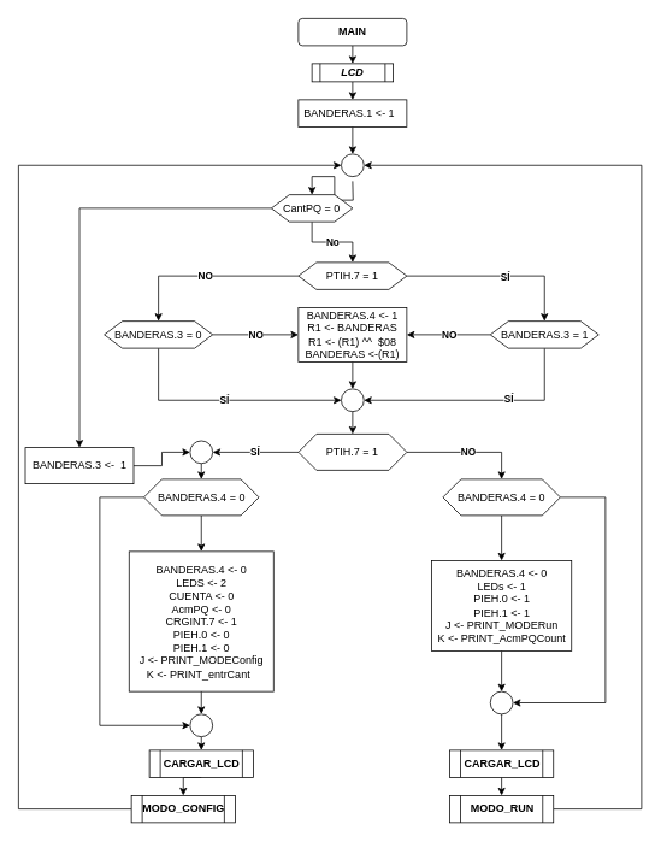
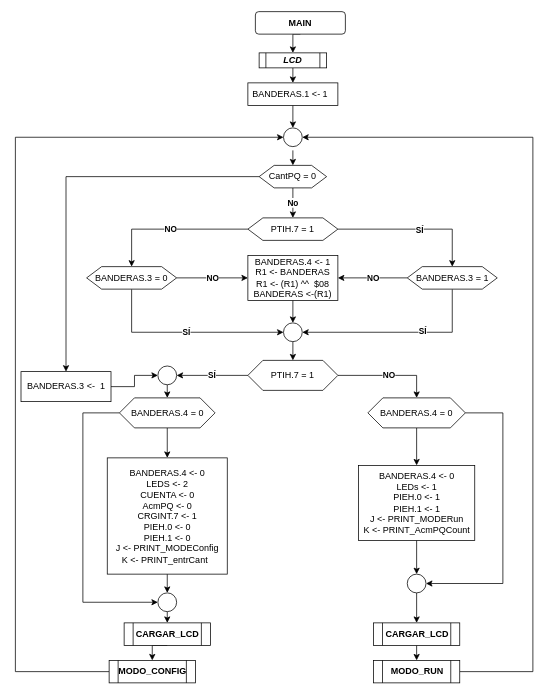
  <mxCell id="0" />
  <mxCell id="1" parent="0" />
  <mxCell id="2" style="edgeStyle=orthogonalEdgeStyle;rounded=0;orthogonalLoop=1;jettySize=auto;html=1;exitX=0.5;exitY=1;exitDx=0;exitDy=0;entryX=0.5;entryY=0;entryDx=0;entryDy=0;" parent="1" source="3" target="8" edge="1"><mxGeometry relative="1" as="geometry" /></mxCell>
- <mxCell id="3" value="&lt;b&gt;MAIN&lt;/b&gt;" style="rounded=1;whiteSpace=wrap;html=1;" parent="1" vertex="1"><mxGeometry x="330" y="20" width="120" height="30" as="geometry" /></mxCell>
+ <mxCell id="3" value="&lt;b&gt;MAIN&lt;/b&gt;" style="rounded=1;whiteSpace=wrap;html=1;" parent="1" vertex="1"><mxGeometry x="340" y="15" width="120" height="30" as="geometry" /></mxCell>
  <mxCell id="4" style="edgeStyle=orthogonalEdgeStyle;rounded=0;orthogonalLoop=1;jettySize=auto;html=1;exitX=0.5;exitY=1;exitDx=0;exitDy=0;entryX=0.5;entryY=0;entryDx=0;entryDy=0;" parent="1" target="11" edge="1"><mxGeometry relative="1" as="geometry"><mxPoint x="390" y="200" as="sourcePoint" /></mxGeometry></mxCell>
  <mxCell id="5" style="edgeStyle=orthogonalEdgeStyle;rounded=0;orthogonalLoop=1;jettySize=auto;html=1;exitX=0.5;exitY=1;exitDx=0;exitDy=0;entryX=0.5;entryY=0;entryDx=0;entryDy=0;" parent="1" source="6" target="35" edge="1"><mxGeometry relative="1" as="geometry" /></mxCell>
  <mxCell id="6" value="BANDERAS.1 &amp;lt;- 1&amp;nbsp;&amp;nbsp;" style="rounded=0;whiteSpace=wrap;html=1;" parent="1" vertex="1"><mxGeometry x="330" y="110" width="120" height="30" as="geometry" /></mxCell>
  <mxCell id="7" style="edgeStyle=orthogonalEdgeStyle;rounded=0;orthogonalLoop=1;jettySize=auto;html=1;exitX=0.5;exitY=1;exitDx=0;exitDy=0;entryX=0.5;entryY=0;entryDx=0;entryDy=0;" parent="1" source="8" target="6" edge="1"><mxGeometry relative="1" as="geometry" /></mxCell>
  <mxCell id="8" value="&lt;b&gt;&lt;i&gt;LCD&lt;/i&gt;&lt;/b&gt;" style="shape=process;whiteSpace=wrap;html=1;backgroundOutline=1;" parent="1" vertex="1"><mxGeometry x="345" y="70" width="90" height="20" as="geometry" /></mxCell>
  <mxCell id="9" value="&lt;b&gt;No&lt;/b&gt;" style="edgeStyle=orthogonalEdgeStyle;rounded=0;orthogonalLoop=1;jettySize=auto;html=1;exitX=0.5;exitY=1;exitDx=0;exitDy=0;entryX=0.5;entryY=0;entryDx=0;entryDy=0;" parent="1" source="11" target="15" edge="1"><mxGeometry relative="1" as="geometry" /></mxCell>
  <mxCell id="10" style="edgeStyle=orthogonalEdgeStyle;rounded=0;orthogonalLoop=1;jettySize=auto;html=1;exitX=0;exitY=0.5;exitDx=0;exitDy=0;entryX=0.5;entryY=0;entryDx=0;entryDy=0;" parent="1" source="11" target="52" edge="1"><mxGeometry relative="1" as="geometry" /></mxCell>
- <mxCell id="11" value="CantPQ = 0" style="shape=hexagon;perimeter=hexagonPerimeter2;whiteSpace=wrap;html=1;fixedSize=1;" parent="1" vertex="1"><mxGeometry x="300" y="215" width="90" height="30" as="geometry" /></mxCell>
+ <mxCell id="11" value="CantPQ = 0" style="shape=hexagon;perimeter=hexagonPerimeter2;whiteSpace=wrap;html=1;fixedSize=1;" parent="1" vertex="1"><mxGeometry x="345" y="220" width="90" height="30" as="geometry" /></mxCell>
  <mxCell id="12" style="edgeStyle=orthogonalEdgeStyle;rounded=0;orthogonalLoop=1;jettySize=auto;html=1;exitX=1;exitY=0.5;exitDx=0;exitDy=0;entryX=0.5;entryY=0;entryDx=0;entryDy=0;" parent="1" source="15" target="22" edge="1"><mxGeometry relative="1" as="geometry" /></mxCell>
  <mxCell id="13" value="&lt;b&gt;SÍ&lt;/b&gt;" style="edgeLabel;html=1;align=center;verticalAlign=middle;resizable=0;points=[];" parent="12" vertex="1" connectable="0"><mxGeometry x="0.067" y="-1" relative="1" as="geometry"><mxPoint as="offset" /></mxGeometry></mxCell>
  <mxCell id="14" value="NO" style="edgeStyle=orthogonalEdgeStyle;rounded=0;orthogonalLoop=1;jettySize=auto;html=1;exitX=0;exitY=0.5;exitDx=0;exitDy=0;entryX=0.5;entryY=0;entryDx=0;entryDy=0;fontStyle=1" parent="1" source="15" target="18" edge="1"><mxGeometry relative="1" as="geometry" /></mxCell>
  <mxCell id="15" value="&lt;span&gt;PTIH.7 = 1&lt;/span&gt;" style="shape=hexagon;perimeter=hexagonPerimeter2;whiteSpace=wrap;html=1;fixedSize=1;" parent="1" vertex="1"><mxGeometry x="330" y="290" width="120" height="30" as="geometry" /></mxCell>
  <mxCell id="16" value="NO" style="edgeStyle=orthogonalEdgeStyle;rounded=0;orthogonalLoop=1;jettySize=auto;html=1;exitX=1;exitY=0.5;exitDx=0;exitDy=0;entryX=0;entryY=0.5;entryDx=0;entryDy=0;fontStyle=1" parent="1" source="18" target="24" edge="1"><mxGeometry relative="1" as="geometry" /></mxCell>
  <mxCell id="17" value="&lt;b&gt;SÍ&lt;/b&gt;" style="edgeStyle=orthogonalEdgeStyle;rounded=0;orthogonalLoop=1;jettySize=auto;html=1;exitX=0.5;exitY=1;exitDx=0;exitDy=0;entryX=0;entryY=0.5;entryDx=0;entryDy=0;fontStyle=0" parent="1" source="18" target="56" edge="1"><mxGeometry relative="1" as="geometry" /></mxCell>
  <mxCell id="18" value="BANDERAS.3 = 0" style="shape=hexagon;perimeter=hexagonPerimeter2;whiteSpace=wrap;html=1;fixedSize=1;" parent="1" vertex="1"><mxGeometry x="115" y="355" width="120" height="30" as="geometry" /></mxCell>
  <mxCell id="19" value="NO" style="edgeStyle=orthogonalEdgeStyle;rounded=0;orthogonalLoop=1;jettySize=auto;html=1;exitX=0;exitY=0.5;exitDx=0;exitDy=0;entryX=1;entryY=0.5;entryDx=0;entryDy=0;fontStyle=1" parent="1" source="22" target="24" edge="1"><mxGeometry relative="1" as="geometry" /></mxCell>
  <mxCell id="20" style="edgeStyle=orthogonalEdgeStyle;rounded=0;orthogonalLoop=1;jettySize=auto;html=1;exitX=0.5;exitY=1;exitDx=0;exitDy=0;entryX=1;entryY=0.5;entryDx=0;entryDy=0;" parent="1" source="22" target="56" edge="1"><mxGeometry relative="1" as="geometry" /></mxCell>
  <mxCell id="21" value="&lt;b&gt;SÍ&lt;br&gt;&lt;br&gt;&lt;/b&gt;" style="edgeLabel;html=1;align=center;verticalAlign=middle;resizable=0;points=[];" parent="20" vertex="1" connectable="0"><mxGeometry x="-0.249" y="5" relative="1" as="geometry"><mxPoint x="-1" as="offset" /></mxGeometry></mxCell>
  <mxCell id="22" value="BANDERAS.3 = 1" style="shape=hexagon;perimeter=hexagonPerimeter2;whiteSpace=wrap;html=1;fixedSize=1;" parent="1" vertex="1"><mxGeometry x="542.5" y="355" width="120" height="30" as="geometry" /></mxCell>
  <mxCell id="23" style="edgeStyle=orthogonalEdgeStyle;rounded=0;orthogonalLoop=1;jettySize=auto;html=1;exitX=0.5;exitY=1;exitDx=0;exitDy=0;entryX=0.5;entryY=0;entryDx=0;entryDy=0;" parent="1" source="24" target="56" edge="1"><mxGeometry relative="1" as="geometry" /></mxCell>
  <mxCell id="24" value="BANDERAS.4 &amp;lt;- 1&lt;br&gt;R1 &amp;lt;- BANDERAS&lt;br&gt;R1 &amp;lt;- (R1) ^^&amp;nbsp; $08&lt;br&gt;BANDERAS &amp;lt;-(R1)" style="rounded=0;whiteSpace=wrap;html=1;" parent="1" vertex="1"><mxGeometry x="330" y="340" width="120" height="60" as="geometry" /></mxCell>
  <mxCell id="25" value="&lt;b&gt;NO&lt;/b&gt;" style="edgeStyle=orthogonalEdgeStyle;rounded=0;orthogonalLoop=1;jettySize=auto;html=1;exitX=1;exitY=0.5;exitDx=0;exitDy=0;entryX=0.5;entryY=0;entryDx=0;entryDy=0;" parent="1" source="27" target="30" edge="1"><mxGeometry relative="1" as="geometry"><Array as="points"><mxPoint x="555" y="500" /></Array></mxGeometry></mxCell>
  <mxCell id="26" value="SÍ" style="edgeStyle=orthogonalEdgeStyle;rounded=0;orthogonalLoop=1;jettySize=auto;html=1;exitX=0;exitY=0.5;exitDx=0;exitDy=0;fontStyle=1" parent="1" source="27" target="54" edge="1"><mxGeometry relative="1" as="geometry" /></mxCell>
  <mxCell id="27" value="PTIH.7 = 1" style="shape=hexagon;perimeter=hexagonPerimeter2;whiteSpace=wrap;html=1;fixedSize=1;" parent="1" vertex="1"><mxGeometry x="330" y="480" width="120" height="40" as="geometry" /></mxCell>
  <mxCell id="28" style="edgeStyle=orthogonalEdgeStyle;rounded=0;orthogonalLoop=1;jettySize=auto;html=1;exitX=0.5;exitY=1;exitDx=0;exitDy=0;entryX=0.5;entryY=0;entryDx=0;entryDy=0;" parent="1" source="30" target="32" edge="1"><mxGeometry relative="1" as="geometry" /></mxCell>
  <mxCell id="29" style="edgeStyle=orthogonalEdgeStyle;rounded=0;orthogonalLoop=1;jettySize=auto;html=1;exitX=1;exitY=0.5;exitDx=0;exitDy=0;entryX=1;entryY=0.5;entryDx=0;entryDy=0;" parent="1" source="30" target="50" edge="1"><mxGeometry relative="1" as="geometry"><Array as="points"><mxPoint x="670" y="550" /><mxPoint x="670" y="778" /></Array></mxGeometry></mxCell>
  <mxCell id="30" value="BANDERAS.4 = 0" style="shape=hexagon;perimeter=hexagonPerimeter2;whiteSpace=wrap;html=1;fixedSize=1;" parent="1" vertex="1"><mxGeometry x="490" y="530" width="130" height="40" as="geometry" /></mxCell>
  <mxCell id="31" style="edgeStyle=orthogonalEdgeStyle;rounded=0;orthogonalLoop=1;jettySize=auto;html=1;exitX=0.5;exitY=1;exitDx=0;exitDy=0;entryX=0.5;entryY=0;entryDx=0;entryDy=0;" parent="1" source="32" target="50" edge="1"><mxGeometry relative="1" as="geometry" /></mxCell>
  <mxCell id="32" value="BANDERAS.4 &amp;lt;- 0&lt;br&gt;LEDs &amp;lt;- 1&lt;br&gt;PIEH.0 &amp;lt;- 1&lt;br&gt;PIEH.1 &amp;lt;- 1&lt;br&gt;J &amp;lt;- PRINT_MODERun&lt;br&gt;K &amp;lt;- PRINT_AcmPQCount&lt;br&gt;" style="rounded=0;whiteSpace=wrap;html=1;" parent="1" vertex="1"><mxGeometry x="477.5" y="620" width="155" height="100" as="geometry" /></mxCell>
  <mxCell id="33" style="edgeStyle=orthogonalEdgeStyle;rounded=0;orthogonalLoop=1;jettySize=auto;html=1;exitX=0.5;exitY=1;exitDx=0;exitDy=0;entryX=0.5;entryY=0;entryDx=0;entryDy=0;" parent="1" source="34" target="37" edge="1"><mxGeometry relative="1" as="geometry" /></mxCell>
  <mxCell id="34" value="&lt;b&gt;CARGAR_LCD&lt;/b&gt;" style="shape=process;whiteSpace=wrap;html=1;backgroundOutline=1;" parent="1" vertex="1"><mxGeometry x="497.5" y="830" width="115" height="30" as="geometry" /></mxCell>
  <mxCell id="35" value="" style="ellipse;whiteSpace=wrap;html=1;aspect=fixed;" parent="1" vertex="1"><mxGeometry x="377.5" y="170" width="25" height="25" as="geometry" /></mxCell>
  <mxCell id="36" style="edgeStyle=orthogonalEdgeStyle;rounded=0;orthogonalLoop=1;jettySize=auto;html=1;exitX=1;exitY=0.5;exitDx=0;exitDy=0;entryX=1;entryY=0.5;entryDx=0;entryDy=0;" parent="1" source="37" target="35" edge="1"><mxGeometry relative="1" as="geometry"><Array as="points"><mxPoint x="710" y="895" /><mxPoint x="710" y="183" /></Array></mxGeometry></mxCell>
  <mxCell id="37" value="&lt;b&gt;MODO_RUN&lt;/b&gt;" style="shape=process;whiteSpace=wrap;html=1;backgroundOutline=1;" parent="1" vertex="1"><mxGeometry x="497.5" y="880" width="115" height="30" as="geometry" /></mxCell>
  <mxCell id="38" style="edgeStyle=orthogonalEdgeStyle;rounded=0;orthogonalLoop=1;jettySize=auto;html=1;exitX=0.5;exitY=1;exitDx=0;exitDy=0;entryX=0.5;entryY=0;entryDx=0;entryDy=0;" parent="1" source="39" target="48" edge="1"><mxGeometry relative="1" as="geometry" /></mxCell>
  <mxCell id="39" value="BANDERAS.4 &amp;lt;- 0&lt;br&gt;LEDS &amp;lt;- 2&lt;br&gt;CUENTA &amp;lt;- 0&lt;br&gt;AcmPQ &amp;lt;- 0&lt;br&gt;CRGINT.7 &amp;lt;- 1&lt;br&gt;PIEH.0 &amp;lt;- 0&lt;br&gt;PIEH.1 &amp;lt;- 0&lt;br&gt;J &amp;lt;- PRINT_MODEConfig&lt;br&gt;K &amp;lt;- PRINT_entrCant&amp;nbsp;&amp;nbsp;" style="rounded=0;whiteSpace=wrap;html=1;" parent="1" vertex="1"><mxGeometry x="142.5" y="610" width="160" height="155" as="geometry" /></mxCell>
  <mxCell id="40" style="edgeStyle=orthogonalEdgeStyle;rounded=0;orthogonalLoop=1;jettySize=auto;html=1;exitX=0.5;exitY=1;exitDx=0;exitDy=0;entryX=0.5;entryY=0;entryDx=0;entryDy=0;" parent="1" source="41" target="43" edge="1"><mxGeometry relative="1" as="geometry" /></mxCell>
  <mxCell id="41" value="&lt;b&gt;CARGAR_LCD&lt;/b&gt;" style="shape=process;whiteSpace=wrap;html=1;backgroundOutline=1;" parent="1" vertex="1"><mxGeometry x="165" y="830" width="115" height="30" as="geometry" /></mxCell>
  <mxCell id="42" style="edgeStyle=orthogonalEdgeStyle;rounded=0;orthogonalLoop=1;jettySize=auto;html=1;exitX=0;exitY=0.5;exitDx=0;exitDy=0;entryX=0;entryY=0.5;entryDx=0;entryDy=0;" parent="1" source="43" target="35" edge="1"><mxGeometry relative="1" as="geometry"><Array as="points"><mxPoint x="20" y="895" /><mxPoint x="20" y="182" /></Array></mxGeometry></mxCell>
  <mxCell id="43" value="&lt;b&gt;MODO_CONFIG&lt;/b&gt;" style="shape=process;whiteSpace=wrap;html=1;backgroundOutline=1;" parent="1" vertex="1"><mxGeometry x="145" y="880" width="115" height="30" as="geometry" /></mxCell>
  <mxCell id="44" style="edgeStyle=orthogonalEdgeStyle;rounded=0;orthogonalLoop=1;jettySize=auto;html=1;exitX=0.5;exitY=1;exitDx=0;exitDy=0;entryX=0.5;entryY=0;entryDx=0;entryDy=0;" parent="1" source="46" target="39" edge="1"><mxGeometry relative="1" as="geometry" /></mxCell>
  <mxCell id="45" style="edgeStyle=orthogonalEdgeStyle;rounded=0;orthogonalLoop=1;jettySize=auto;html=1;exitX=0;exitY=0.5;exitDx=0;exitDy=0;entryX=0;entryY=0.5;entryDx=0;entryDy=0;" parent="1" source="46" target="48" edge="1"><mxGeometry relative="1" as="geometry"><Array as="points"><mxPoint x="110" y="550" /><mxPoint x="110" y="803" /></Array></mxGeometry></mxCell>
  <mxCell id="46" value="BANDERAS.4 = 0" style="shape=hexagon;perimeter=hexagonPerimeter2;whiteSpace=wrap;html=1;fixedSize=1;" parent="1" vertex="1"><mxGeometry x="158.75" y="530" width="127.5" height="40" as="geometry" /></mxCell>
  <mxCell id="47" style="edgeStyle=orthogonalEdgeStyle;rounded=0;orthogonalLoop=1;jettySize=auto;html=1;exitX=0.5;exitY=1;exitDx=0;exitDy=0;entryX=0.5;entryY=0;entryDx=0;entryDy=0;" parent="1" source="48" target="41" edge="1"><mxGeometry relative="1" as="geometry" /></mxCell>
  <mxCell id="48" value="" style="ellipse;whiteSpace=wrap;html=1;aspect=fixed;" parent="1" vertex="1"><mxGeometry x="210" y="790" width="25" height="25" as="geometry" /></mxCell>
  <mxCell id="49" style="edgeStyle=orthogonalEdgeStyle;rounded=0;orthogonalLoop=1;jettySize=auto;html=1;exitX=0.5;exitY=1;exitDx=0;exitDy=0;entryX=0.5;entryY=0;entryDx=0;entryDy=0;" parent="1" source="50" target="34" edge="1"><mxGeometry relative="1" as="geometry" /></mxCell>
  <mxCell id="50" value="" style="ellipse;whiteSpace=wrap;html=1;aspect=fixed;" parent="1" vertex="1"><mxGeometry x="542.5" y="765" width="25" height="25" as="geometry" /></mxCell>
  <mxCell id="51" style="edgeStyle=orthogonalEdgeStyle;rounded=0;orthogonalLoop=1;jettySize=auto;html=1;exitX=1;exitY=0.5;exitDx=0;exitDy=0;entryX=0;entryY=0.5;entryDx=0;entryDy=0;" parent="1" source="52" target="54" edge="1"><mxGeometry relative="1" as="geometry" /></mxCell>
  <mxCell id="52" value="BANDERAS.3 &amp;lt;-&amp;nbsp; 1" style="rounded=0;whiteSpace=wrap;html=1;" parent="1" vertex="1"><mxGeometry x="27.5" y="495" width="120" height="40" as="geometry" /></mxCell>
  <mxCell id="53" style="edgeStyle=orthogonalEdgeStyle;rounded=0;orthogonalLoop=1;jettySize=auto;html=1;exitX=0.5;exitY=1;exitDx=0;exitDy=0;entryX=0.5;entryY=0;entryDx=0;entryDy=0;" parent="1" source="54" target="46" edge="1"><mxGeometry relative="1" as="geometry" /></mxCell>
  <mxCell id="54" value="" style="ellipse;whiteSpace=wrap;html=1;aspect=fixed;" parent="1" vertex="1"><mxGeometry x="210" y="487.5" width="25" height="25" as="geometry" /></mxCell>
  <mxCell id="55" style="edgeStyle=orthogonalEdgeStyle;rounded=0;orthogonalLoop=1;jettySize=auto;html=1;exitX=0.5;exitY=1;exitDx=0;exitDy=0;entryX=0.5;entryY=0;entryDx=0;entryDy=0;" parent="1" source="56" target="27" edge="1"><mxGeometry relative="1" as="geometry" /></mxCell>
  <mxCell id="56" value="" style="ellipse;whiteSpace=wrap;html=1;aspect=fixed;" parent="1" vertex="1"><mxGeometry x="377.5" y="430" width="25" height="25" as="geometry" /></mxCell>
